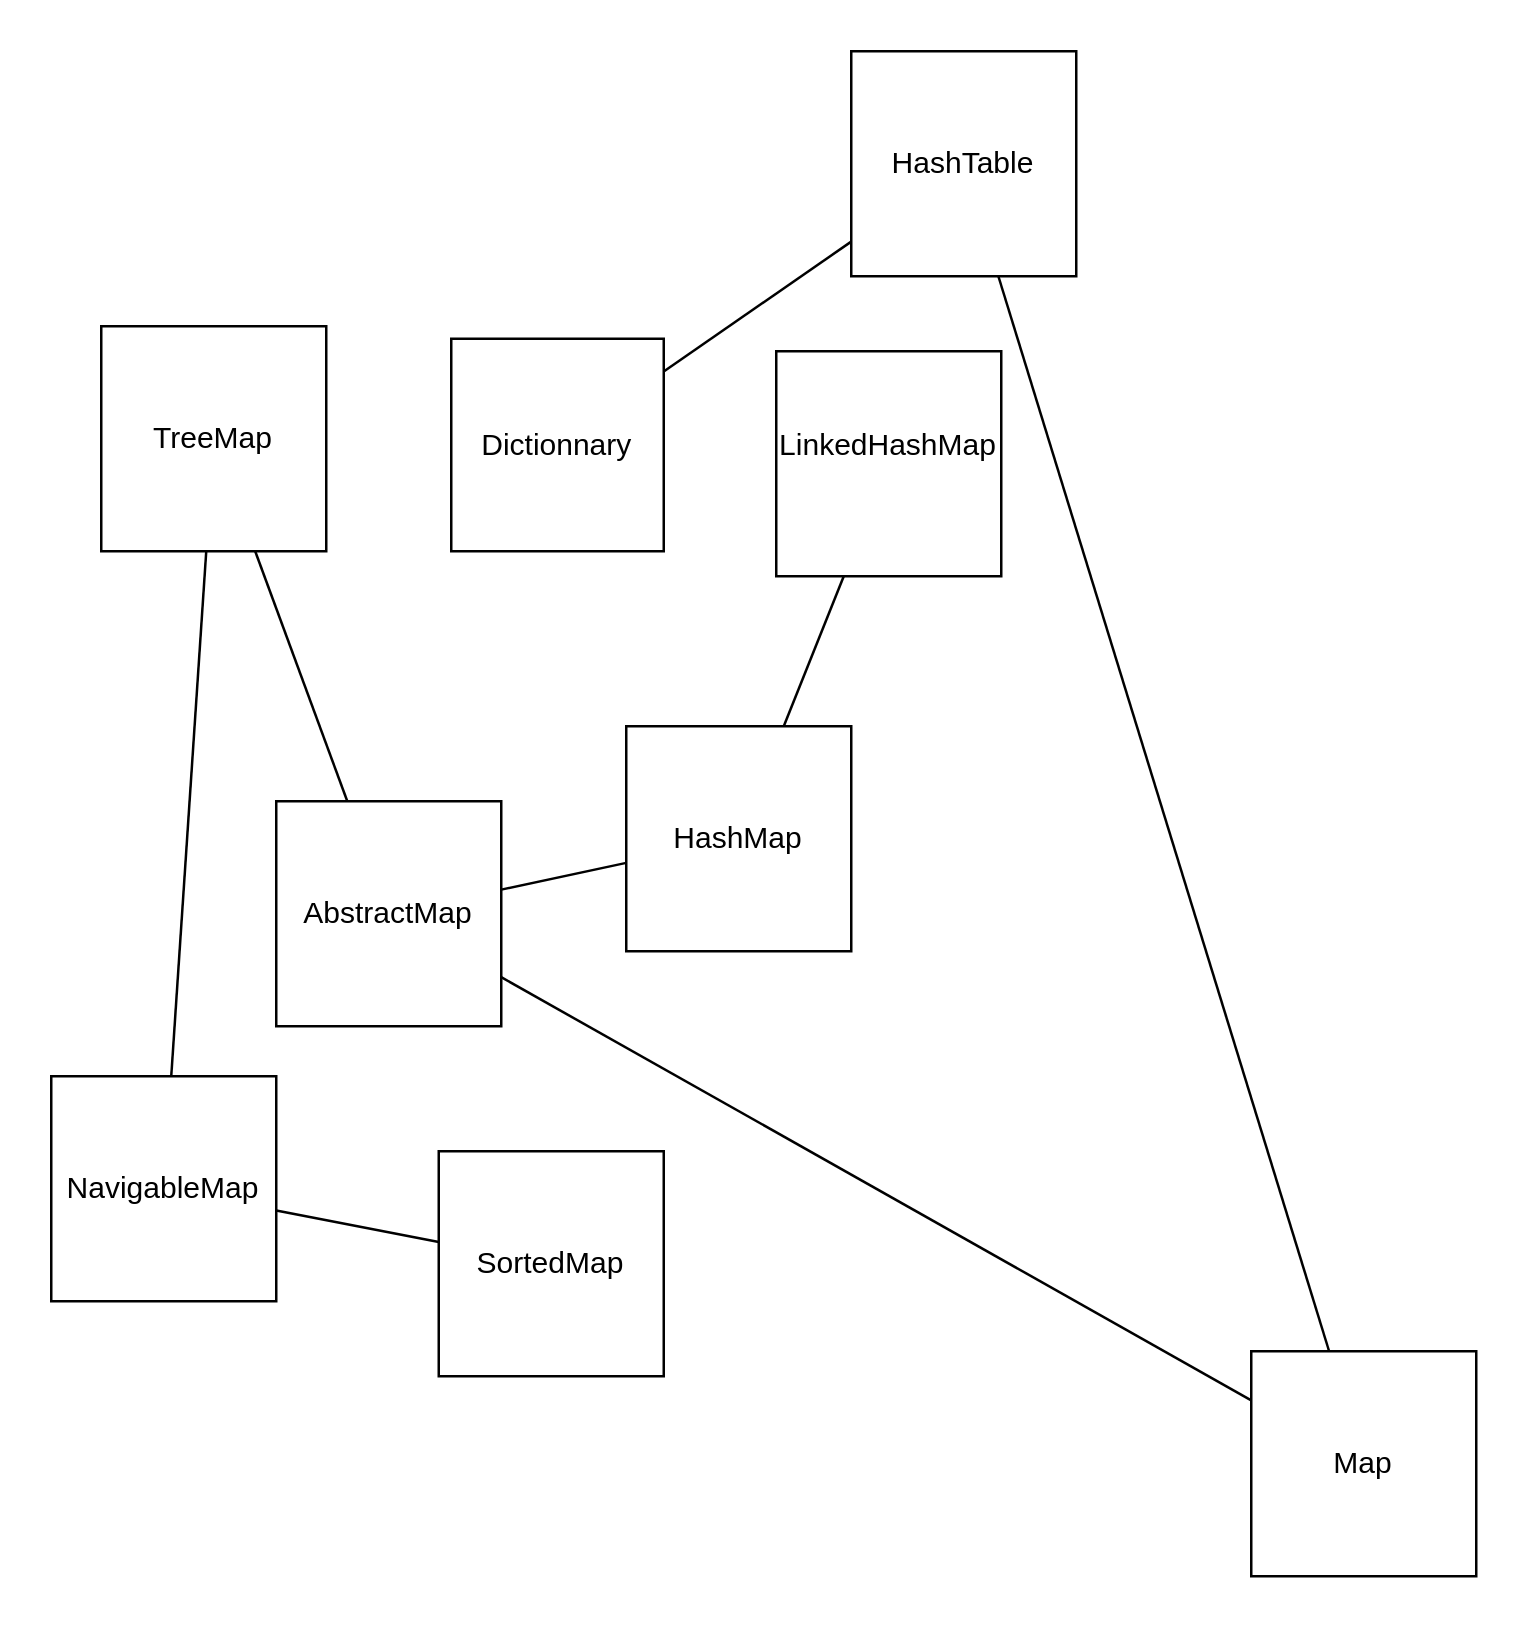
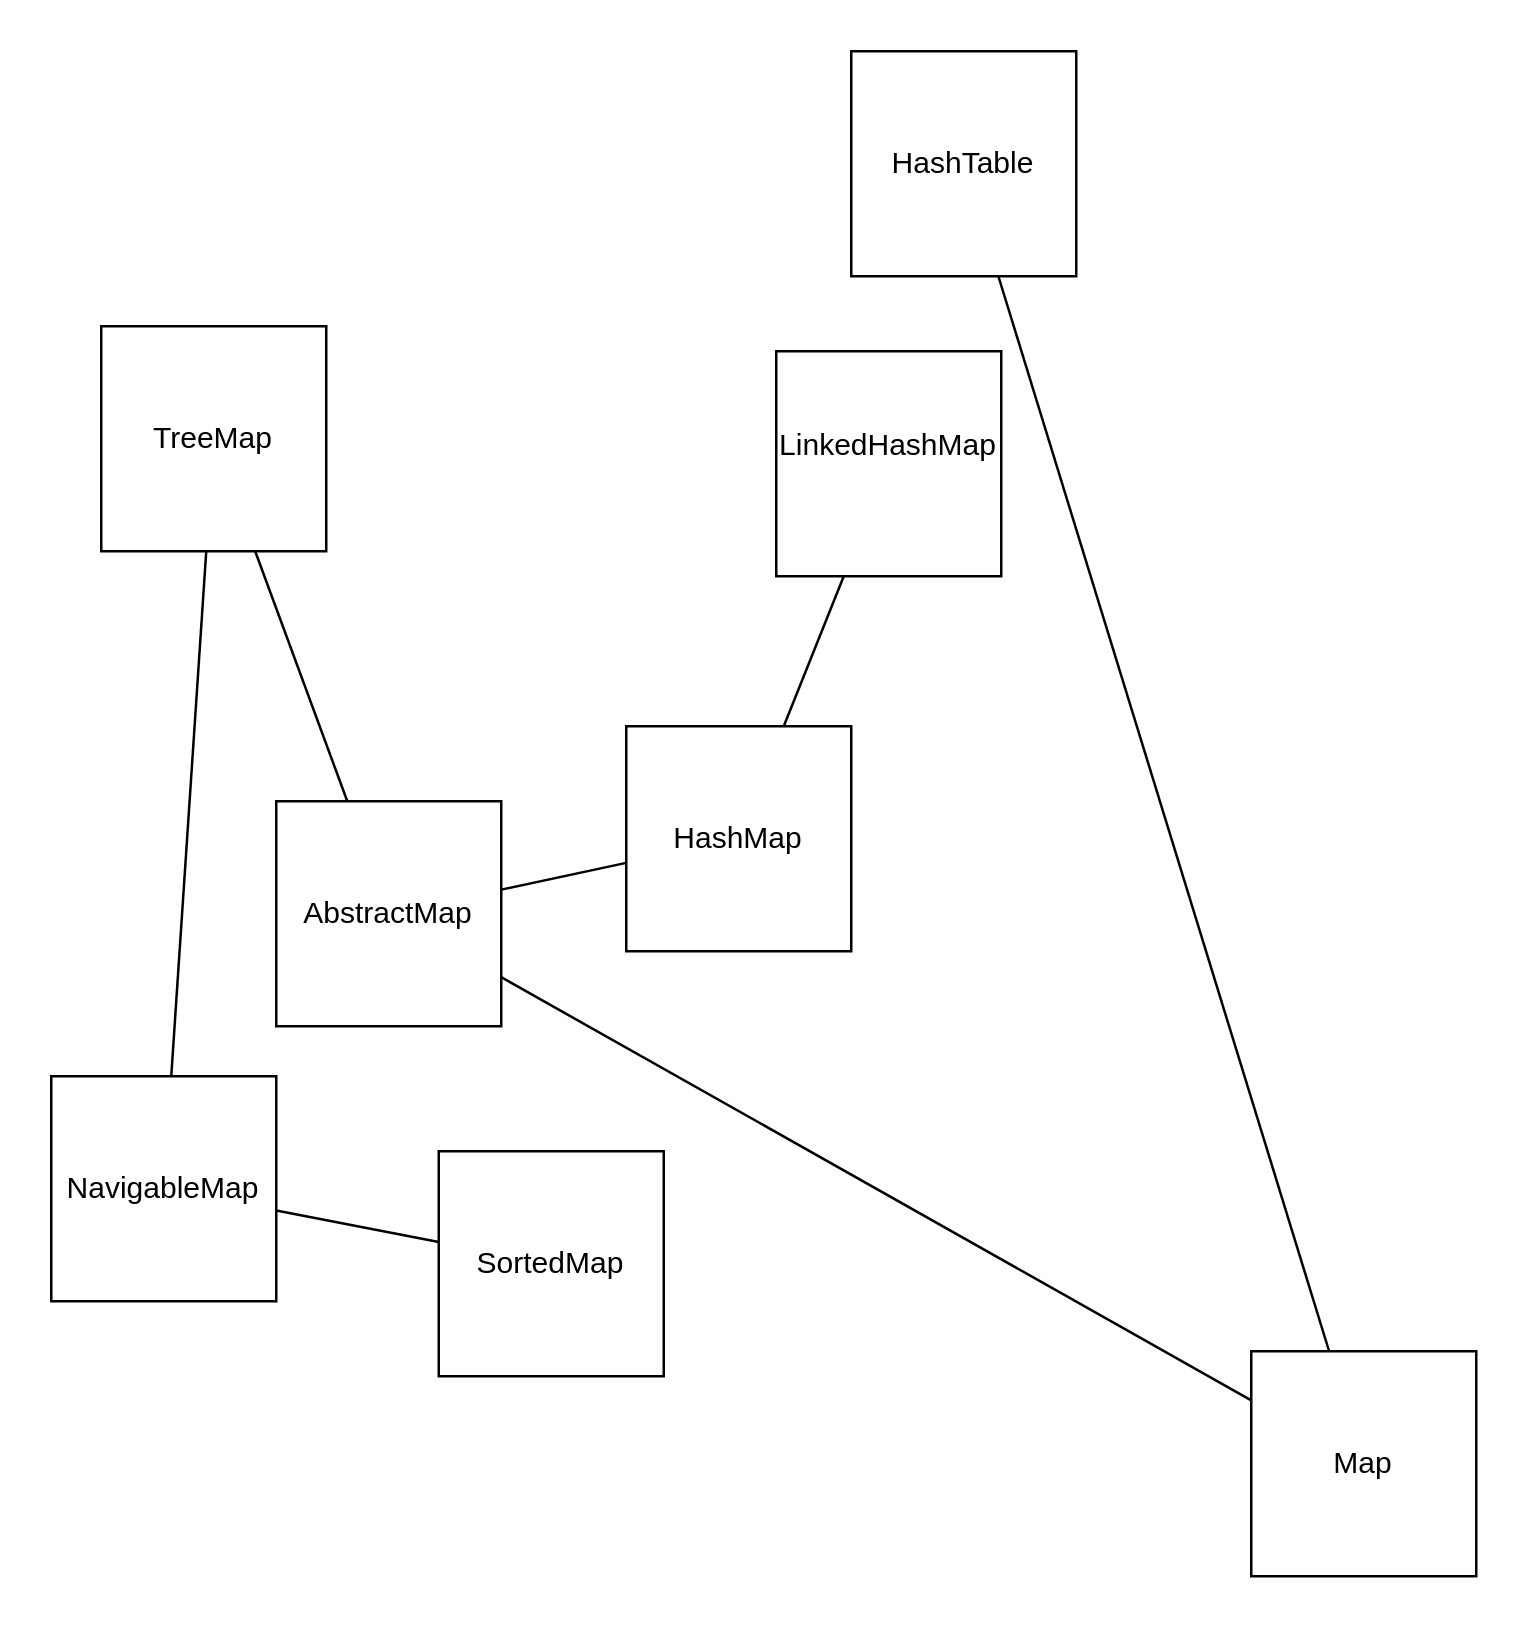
  <mxCell id="0" />
  <mxCell id="1" parent="0" />
  <mxCell id="2" value="TreeMap" style="whiteSpace=wrap;html=1;aspect=fixed;" parent="1" vertex="1"><mxGeometry x="40" y="130" width="90" height="90" as="geometry" /></mxCell>
  <mxCell id="3" value="HashTable" style="whiteSpace=wrap;html=1;aspect=fixed;" parent="1" vertex="1"><mxGeometry x="340" y="20" width="90" height="90" as="geometry" /></mxCell>
  <mxCell id="4" value="LinkedHashMap&lt;div&gt;&lt;br/&gt;&lt;/div&gt;" style="whiteSpace=wrap;html=1;aspect=fixed;" parent="1" vertex="1"><mxGeometry x="310" y="140" width="90" height="90" as="geometry" /></mxCell>
  <mxCell id="5" value="AbstractMap" style="whiteSpace=wrap;html=1;aspect=fixed;" parent="1" vertex="1"><mxGeometry x="110" y="320" width="90" height="90" as="geometry" /></mxCell>
  <mxCell id="6" value="NavigableMap" style="whiteSpace=wrap;html=1;aspect=fixed;" parent="1" vertex="1"><mxGeometry x="20" y="430" width="90" height="90" as="geometry" /></mxCell>
  <mxCell id="7" value="Map" style="whiteSpace=wrap;html=1;aspect=fixed;" parent="1" vertex="1"><mxGeometry x="500" y="540" width="90" height="90" as="geometry" /></mxCell>
- <mxCell id="8" value="Dictionnary" style="whiteSpace=wrap;html=1;aspect=fixed;" parent="1" vertex="1"><mxGeometry x="180" y="135" width="85" height="85" as="geometry" /></mxCell>
  <mxCell id="9" value="HashMap" style="whiteSpace=wrap;html=1;aspect=fixed;" parent="1" vertex="1"><mxGeometry x="250" y="290" width="90" height="90" as="geometry" /></mxCell>
  <mxCell id="10" value="SortedMap" style="whiteSpace=wrap;html=1;aspect=fixed;" parent="1" vertex="1"><mxGeometry x="175" y="460" width="90" height="90" as="geometry" /></mxCell>
  <mxCell id="11" value="" style="endArrow=none;html=1;rounded=0;" parent="1" source="9" target="4" edge="1"><mxGeometry width="50" height="50" relative="1" as="geometry"><mxPoint x="230" y="310" as="sourcePoint" /><mxPoint x="280" y="260" as="targetPoint" /></mxGeometry></mxCell>
  <mxCell id="12" value="" style="endArrow=none;html=1;rounded=0;" parent="1" source="5" target="9" edge="1"><mxGeometry width="50" height="50" relative="1" as="geometry"><mxPoint x="230" y="310" as="sourcePoint" /><mxPoint x="280" y="260" as="targetPoint" /></mxGeometry></mxCell>
- <mxCell id="13" value="" style="endArrow=none;html=1;rounded=0;" parent="1" source="8" target="3" edge="1"><mxGeometry width="50" height="50" relative="1" as="geometry"><mxPoint x="230" y="310" as="sourcePoint" /><mxPoint x="280" y="260" as="targetPoint" /></mxGeometry></mxCell>
  <mxCell id="14" value="" style="endArrow=none;html=1;rounded=0;" parent="1" source="5" target="2" edge="1"><mxGeometry width="50" height="50" relative="1" as="geometry"><mxPoint x="230" y="280" as="sourcePoint" /><mxPoint x="280" y="230" as="targetPoint" /></mxGeometry></mxCell>
  <mxCell id="15" value="" style="endArrow=none;html=1;rounded=0;" parent="1" source="6" target="2" edge="1"><mxGeometry width="50" height="50" relative="1" as="geometry"><mxPoint x="230" y="280" as="sourcePoint" /><mxPoint x="280" y="230" as="targetPoint" /></mxGeometry></mxCell>
  <mxCell id="16" value="" style="endArrow=none;html=1;rounded=0;" parent="1" source="10" target="6" edge="1"><mxGeometry width="50" height="50" relative="1" as="geometry"><mxPoint x="230" y="280" as="sourcePoint" /><mxPoint x="280" y="230" as="targetPoint" /></mxGeometry></mxCell>
  <mxCell id="17" value="" style="endArrow=none;html=1;rounded=0;" parent="1" source="7" target="3" edge="1"><mxGeometry width="50" height="50" relative="1" as="geometry"><mxPoint x="230" y="280" as="sourcePoint" /><mxPoint x="280" y="230" as="targetPoint" /></mxGeometry></mxCell>
  <mxCell id="18" value="" style="endArrow=none;html=1;rounded=0;" parent="1" source="5" target="7" edge="1"><mxGeometry width="50" height="50" relative="1" as="geometry"><mxPoint x="230" y="280" as="sourcePoint" /><mxPoint x="280" y="230" as="targetPoint" /></mxGeometry></mxCell>
